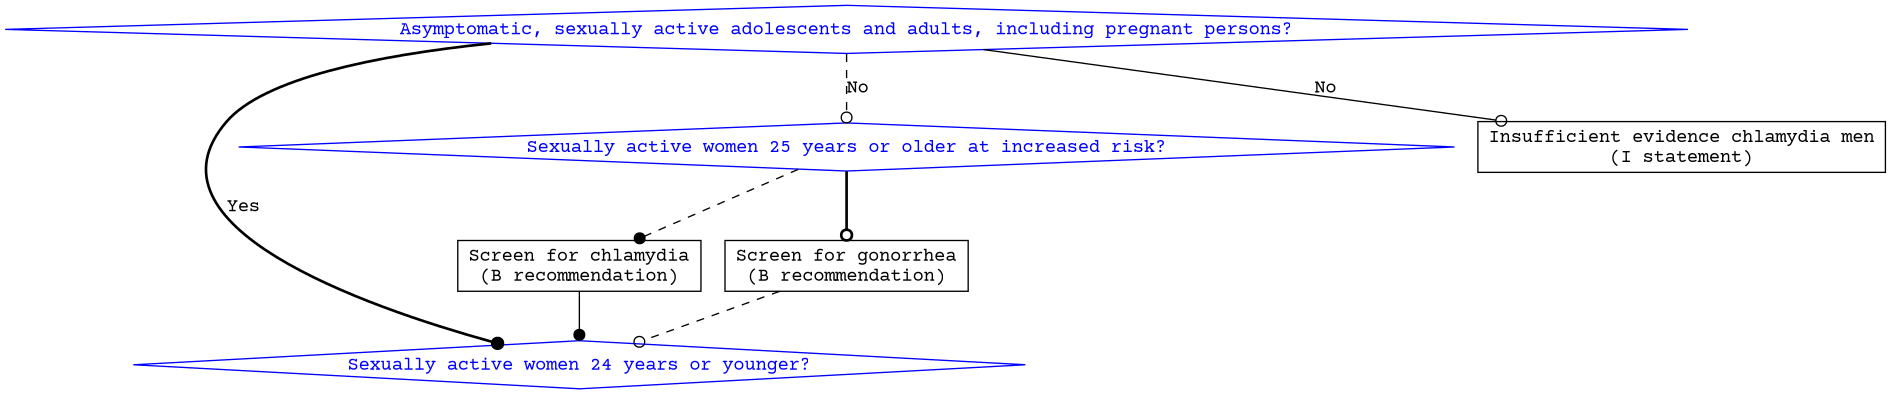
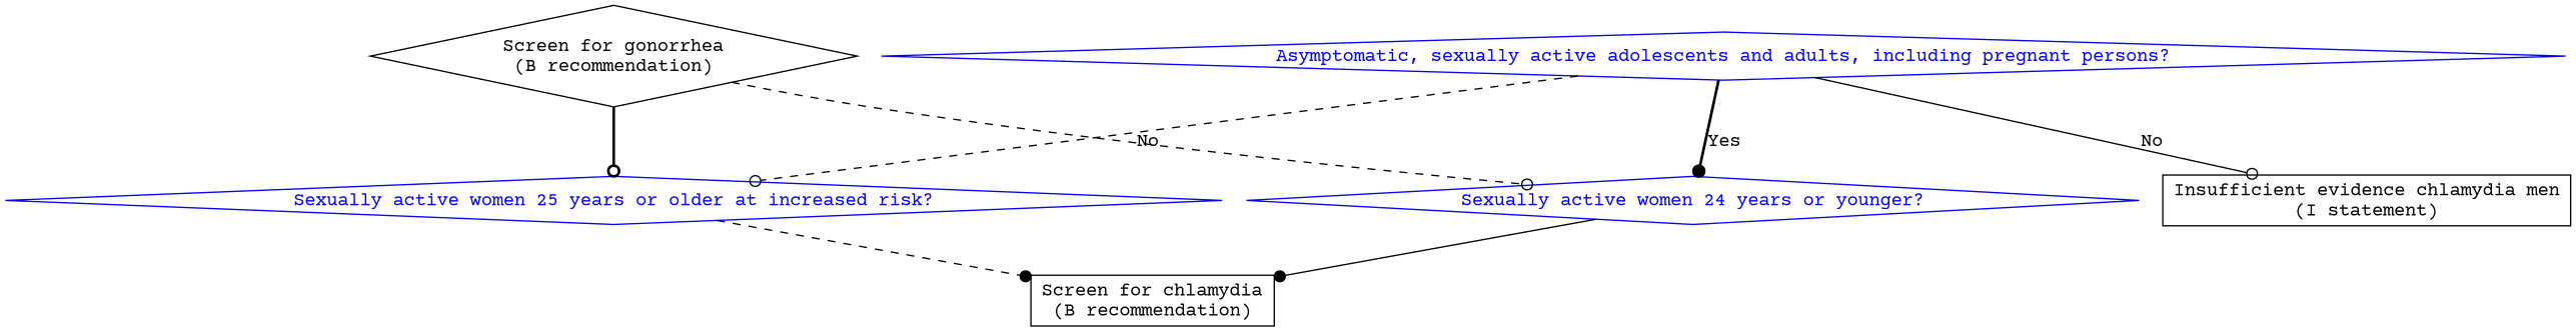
  digraph {
    fontname="Courier Prime"
    rankdir=TB
    node [color=blue fontcolor=blue fontname="Courier Prime" shape=diamond]
    edge [arrowhead=odot fontname="Courier Prime" style=dashed]
    n1 [label="Asymptomatic, sexually active adolescents and adults, including pregnant persons?"]
    n2 [label="Sexually active women 24 years or younger?"]
    n3 [label="Sexually active women 25 years or older at increased risk?"]
    n4 [color=black fontcolor=black label="Insufficient evidence chlamydia men\n(I statement)" shape=rect]
    n5 [color=black fontcolor=black label="Screen for chlamydia\n(B recommendation)" shape=rect]
-   n6 [color=black fontcolor=black label="Screen for gonorrhea\n(B recommendation)" shape=rect]
+   n6 [color=black fontcolor=black label="Screen for gonorrhea\n(B recommendation)"]
    n1 -> n2 [arrowhead=dot label=Yes style=bold]
    n1 -> n3 [label=No]
    n1 -> n4 [label=No style=solid]
-   n5 -> n2 [arrowhead=dot style=solid]
+   n2 -> n5 [arrowhead=dot style=solid]
    n3 -> n5 [arrowhead=dot]
-   n3 -> n6 [style=bold]
+   n6 -> n3 [style=bold]
    n6 -> n2
  }
